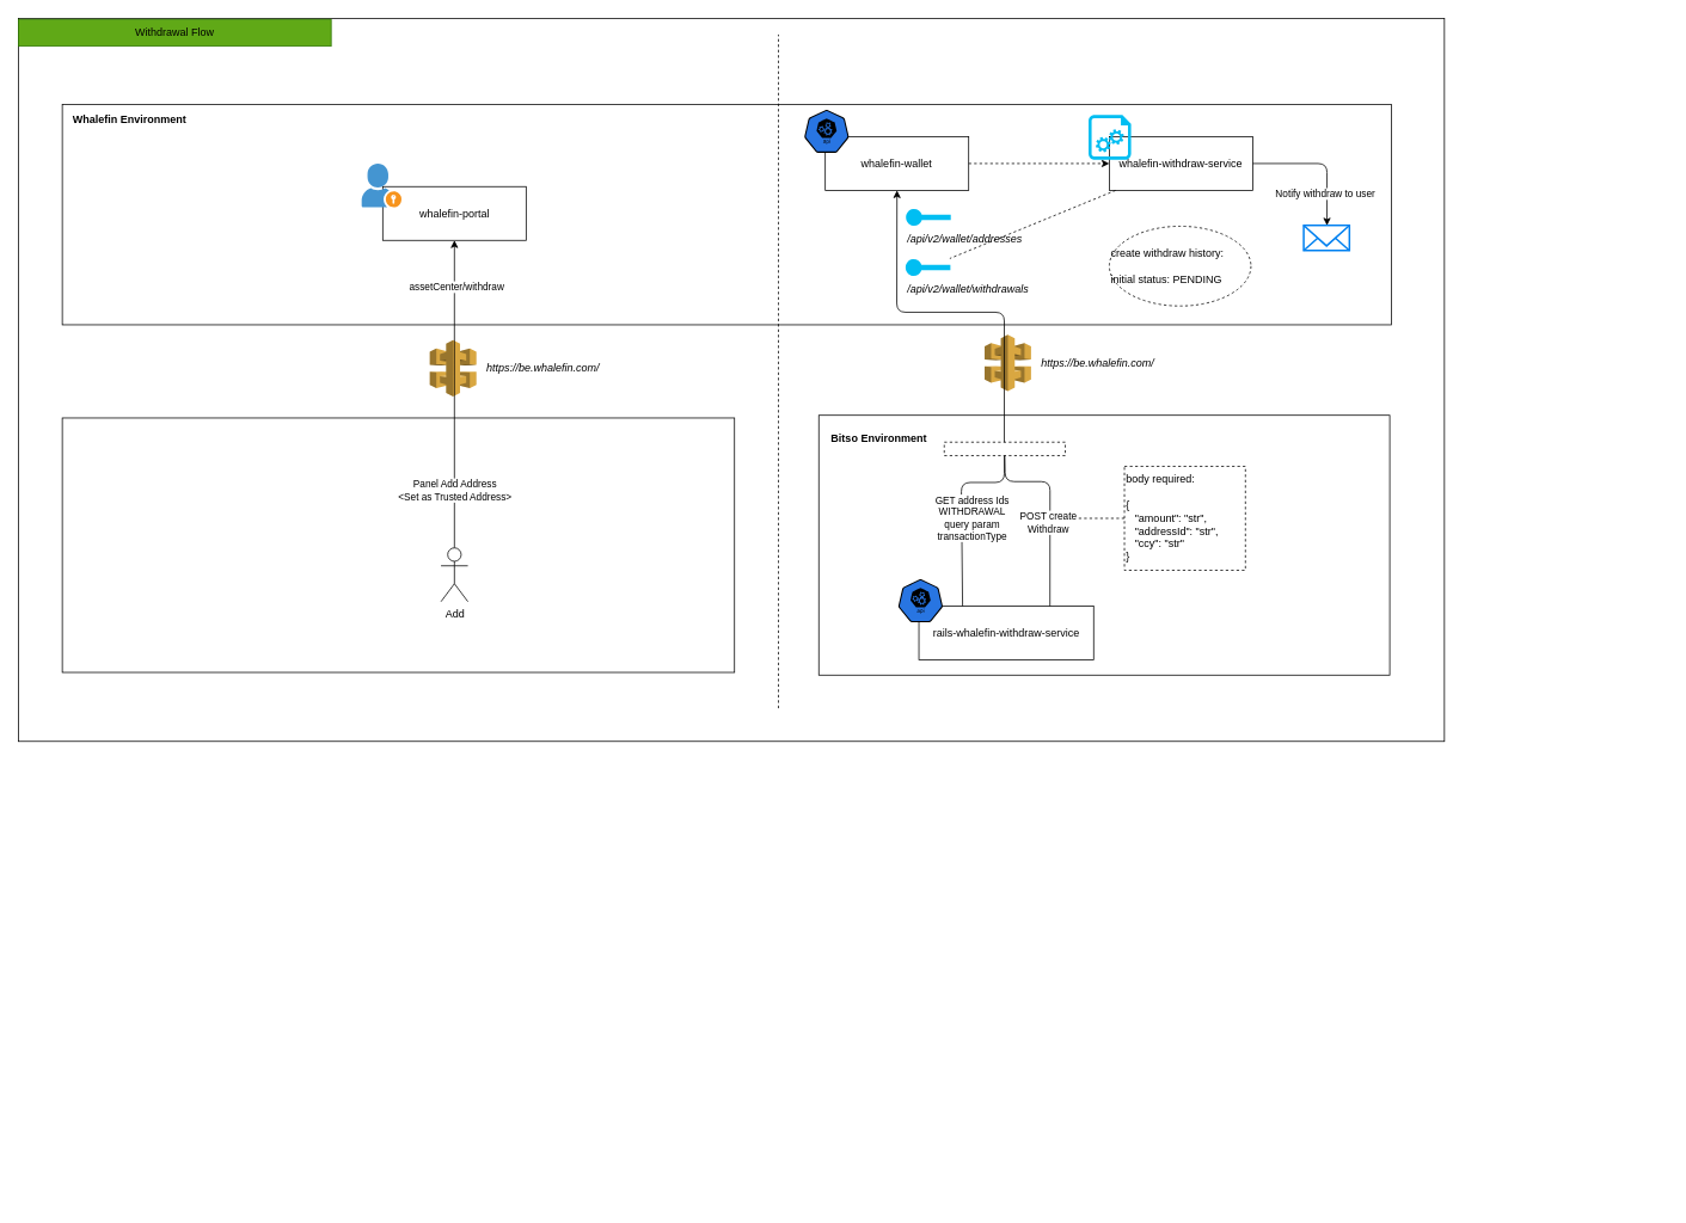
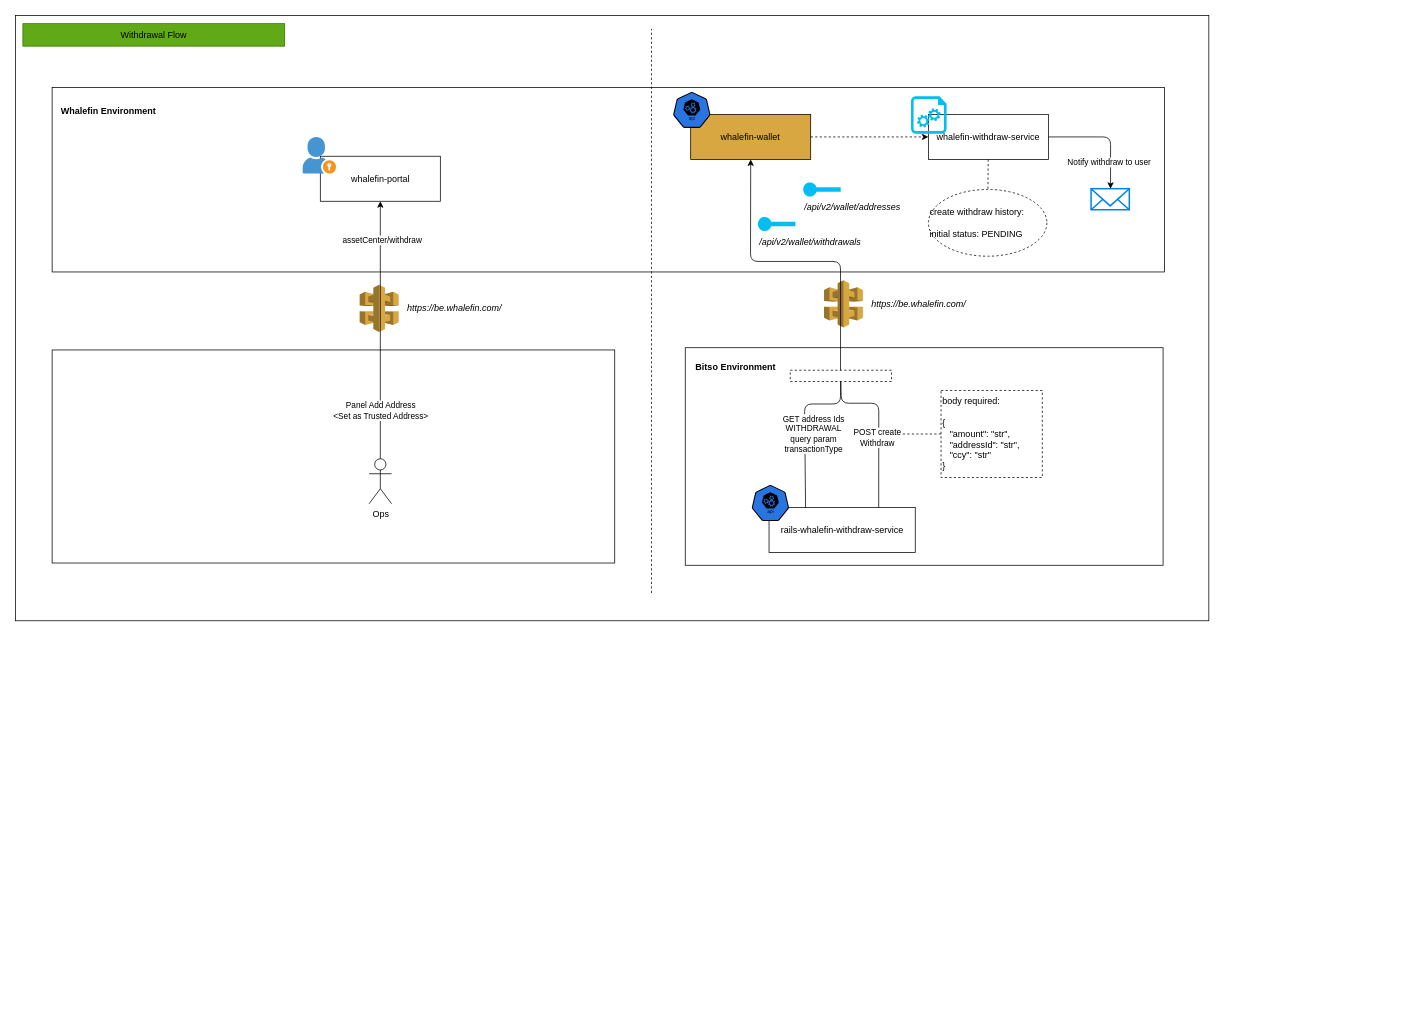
  <mxCell id="0" />
  <mxCell id="1" parent="0" />
  <mxCell id="2" value="" style="rounded=0;whiteSpace=wrap;html=1;fontColor=#000000;" vertex="1" parent="1"><mxGeometry y="20" width="1591" height="807" as="geometry" x="20" /></mxCell>
  <mxCell id="3" value="" style="rounded=0;whiteSpace=wrap;html=1;fontColor=#000000;" vertex="1" parent="1"><mxGeometry x="69" y="116" width="1483" height="246" as="geometry" /></mxCell>
- <mxCell id="4" value="Withdrawal Flow" style="text;html=1;strokeColor=#2D7600;fillColor=#60a917;align=center;verticalAlign=middle;whiteSpace=wrap;rounded=0;fontColor=#000000;" vertex="1" parent="1"><mxGeometry y="21" width="349" height="30" as="geometry" x="20" /></mxCell>
- <mxCell id="5" value="&lt;span style=&quot;font-family: &amp;#34;helvetica&amp;#34; ; font-size: 12px ; font-style: normal ; letter-spacing: normal ; text-align: center ; text-indent: 0px ; text-transform: none ; word-spacing: 0px ; display: inline ; float: none ; background-color: rgb(255 , 255 , 255)&quot;&gt;&lt;b&gt;Whalefin Environment&lt;/b&gt;&lt;/span&gt;" style="text;whiteSpace=wrap;html=1;fontColor=#000000;" vertex="1" parent="1"><mxGeometry x="78.997" y="119.001" width="137" height="28" as="geometry" /></mxCell>
+ <mxCell id="4" value="Withdrawal Flow" style="text;html=1;strokeColor=#2D7600;fillColor=#60a917;align=center;verticalAlign=middle;whiteSpace=wrap;rounded=0;fontColor=#000000;" vertex="1" parent="1"><mxGeometry x="30" y="31" width="349" height="30" as="geometry" /></mxCell>
+ <mxCell id="5" value="&lt;span style=&quot;font-family: &amp;#34;helvetica&amp;#34; ; font-size: 12px ; font-style: normal ; letter-spacing: normal ; text-align: center ; text-indent: 0px ; text-transform: none ; word-spacing: 0px ; display: inline ; float: none ; background-color: rgb(255 , 255 , 255)&quot;&gt;&lt;b&gt;Whalefin Environment&lt;/b&gt;&lt;/span&gt;" style="text;whiteSpace=wrap;html=1;fontColor=#000000;" vertex="1" parent="1"><mxGeometry x="78.997" y="134.001" width="137" height="28" as="geometry" /></mxCell>
  <mxCell id="6" value="" style="group;fontColor=#000000;" vertex="1" connectable="0" parent="1"><mxGeometry x="902.75" y="122" width="177.5" height="90" as="geometry" /></mxCell>
  <mxCell id="7" value="" style="group;fontColor=#000000;" vertex="1" connectable="0" parent="6"><mxGeometry x="-6" width="183.5" height="90" as="geometry" /></mxCell>
- <mxCell id="8" value="whalefin-wallet" style="rounded=0;whiteSpace=wrap;html=1;fontColor=#000000;" vertex="1" parent="7"><mxGeometry x="23.5" y="30" width="160" height="60" as="geometry" /></mxCell>
+ <mxCell id="8" value="whalefin-wallet" style="rounded=0;whiteSpace=wrap;html=1;fontColor=#000000;fillColor=#d9a741;" vertex="1" parent="7"><mxGeometry x="23.5" y="30" width="160" height="60" as="geometry" /></mxCell>
  <mxCell id="9" value="" style="sketch=0;html=1;dashed=0;whitespace=wrap;fillColor=#2875E2;strokeColor=#000000;points=[[0.005,0.63,0],[0.1,0.2,0],[0.9,0.2,0],[0.5,0,0],[0.995,0.63,0],[0.72,0.99,0],[0.5,1,0],[0.28,0.99,0]];shape=mxgraph.kubernetes.icon;prIcon=api;shadow=0;fontSize=12;fontColor=#000000;" vertex="1" parent="7"><mxGeometry width="50" height="48" as="geometry" /></mxCell>
  <mxCell id="10" style="edgeStyle=none;html=1;entryX=0;entryY=0.5;entryDx=0;entryDy=0;entryPerimeter=0;fontSize=10;fontColor=#000000;startArrow=none;startFill=0;endArrow=none;endFill=0;strokeColor=#000000;dashed=1;" edge="1" parent="1"><mxGeometry relative="1" as="geometry"><mxPoint x="1859" y="1343" as="sourcePoint" /></mxGeometry></mxCell>
- <mxCell id="11" value="&lt;i&gt;/api/v2/wallet/addresses&lt;/i&gt;" style="verticalLabelPosition=bottom;html=1;verticalAlign=top;align=left;strokeColor=none;fillColor=#00BEF2;shape=mxgraph.azure.service_endpoint;fontColor=#000000;" vertex="1" parent="1"><mxGeometry x="1010.25" y="232" width="50" height="20" as="geometry" /></mxCell>
+ <mxCell id="11" value="&lt;i&gt;/api/v2/wallet/addresses&lt;/i&gt;" style="verticalLabelPosition=bottom;html=1;verticalAlign=top;align=left;strokeColor=none;fillColor=#00BEF2;shape=mxgraph.azure.service_endpoint;fontColor=#000000;" vertex="1" parent="1"><mxGeometry x="1070.25" y="242" width="50" height="20" as="geometry" /></mxCell>
  <mxCell id="12" value="&lt;blockquote style=&quot;margin: 0 0 0 40px ; border: none ; padding: 0px&quot;&gt;&lt;br&gt;&lt;/blockquote&gt;" style="outlineConnect=0;dashed=0;verticalLabelPosition=bottom;verticalAlign=top;align=left;html=1;shape=mxgraph.aws3.api_gateway;fillColor=#D9A741;gradientColor=none;fontColor=#000000;" vertex="1" parent="1"><mxGeometry x="479" y="379" width="52" height="63" as="geometry" /></mxCell>
  <mxCell id="13" value="&lt;i&gt;https://be.whalefin.com/&lt;/i&gt;" style="text;html=1;strokeColor=none;fillColor=none;align=center;verticalAlign=middle;whiteSpace=wrap;rounded=0;fontColor=#000000;" vertex="1" parent="1"><mxGeometry x="535" y="395.5" width="141" height="30" as="geometry" /></mxCell>
  <mxCell id="14" value="&lt;blockquote style=&quot;margin: 0 0 0 40px ; border: none ; padding: 0px&quot;&gt;&lt;br&gt;&lt;/blockquote&gt;" style="outlineConnect=0;dashed=0;verticalLabelPosition=bottom;verticalAlign=top;align=left;html=1;shape=mxgraph.aws3.api_gateway;fillColor=#D9A741;gradientColor=none;fontColor=#000000;" vertex="1" parent="1"><mxGeometry x="1098" y="373" width="51.82" height="63" as="geometry" /></mxCell>
  <mxCell id="15" value="&lt;i&gt;https://be.whalefin.com/&lt;/i&gt;" style="text;html=1;strokeColor=none;fillColor=none;align=center;verticalAlign=middle;whiteSpace=wrap;rounded=0;fontColor=#000000;" vertex="1" parent="1"><mxGeometry x="1154" y="389.5" width="141" height="30" as="geometry" /></mxCell>
  <mxCell id="16" value="" style="group;fontColor=#000000;" vertex="1" connectable="0" parent="1"><mxGeometry x="403" y="177.75" width="183.5" height="90" as="geometry" /></mxCell>
  <mxCell id="17" value="whalefin-portal" style="rounded=0;whiteSpace=wrap;html=1;fontColor=#000000;" vertex="1" parent="16"><mxGeometry x="23.5" y="30" width="160" height="60" as="geometry" /></mxCell>
  <mxCell id="18" value="" style="shadow=0;dashed=0;html=1;strokeColor=none;fillColor=#4495D1;labelPosition=center;verticalLabelPosition=bottom;verticalAlign=top;align=center;outlineConnect=0;shape=mxgraph.veeam.portal_admin;" vertex="1" parent="16"><mxGeometry y="4.25" width="44.4" height="48.8" as="geometry" /></mxCell>
  <mxCell id="19" value="" style="rounded=0;whiteSpace=wrap;html=1;fontColor=#000000;" vertex="1" parent="1"><mxGeometry x="913" y="463" width="637" height="290" as="geometry" /></mxCell>
  <mxCell id="20" value="&lt;span style=&quot;font-family: &amp;#34;helvetica&amp;#34; ; font-size: 12px ; font-style: normal ; letter-spacing: normal ; text-align: center ; text-indent: 0px ; text-transform: none ; word-spacing: 0px ; display: inline ; float: none ; background-color: rgb(255 , 255 , 255)&quot;&gt;&lt;b&gt;Bitso Environment&lt;/b&gt;&lt;/span&gt;" style="text;whiteSpace=wrap;html=1;fontColor=#000000;" vertex="1" parent="1"><mxGeometry x="924.997" y="475.001" width="137" height="28" as="geometry" /></mxCell>
  <mxCell id="21" value="" style="rounded=0;whiteSpace=wrap;html=1;fontColor=#000000;" vertex="1" parent="1"><mxGeometry x="69" y="466" width="750" height="284" as="geometry" /></mxCell>
  <mxCell id="22" style="edgeStyle=none;html=1;entryX=0.5;entryY=1;entryDx=0;entryDy=0;" edge="1" parent="1" source="25" target="17"><mxGeometry relative="1" as="geometry" /></mxCell>
  <mxCell id="23" value="Panel Add Address&lt;br&gt;&amp;lt;Set as Trusted Address&amp;gt;" style="edgeLabel;html=1;align=center;verticalAlign=middle;resizable=0;points=[];" vertex="1" connectable="0" parent="22"><mxGeometry x="-0.325" y="-2" relative="1" as="geometry"><mxPoint x="-2" y="51" as="offset" /></mxGeometry></mxCell>
  <mxCell id="24" value="assetCenter/withdraw" style="edgeLabel;html=1;align=center;verticalAlign=middle;resizable=0;points=[];" vertex="1" connectable="0" parent="22"><mxGeometry x="0.703" y="-2" relative="1" as="geometry"><mxPoint as="offset" /></mxGeometry></mxCell>
- <mxCell id="25" value="Add" style="shape=umlActor;verticalLabelPosition=bottom;verticalAlign=top;html=1;outlineConnect=0;" vertex="1" parent="1"><mxGeometry x="491.5" y="611" width="30" height="60" as="geometry" /></mxCell>
+ <mxCell id="25" value="Ops" style="shape=umlActor;verticalLabelPosition=bottom;verticalAlign=top;html=1;outlineConnect=0;" vertex="1" parent="1"><mxGeometry x="491.5" y="611" width="30" height="60" as="geometry" /></mxCell>
  <mxCell id="26" value="" style="endArrow=none;dashed=1;html=1;strokeColor=#000000;fontColor=#000000;" edge="1" parent="1"><mxGeometry width="50" height="50" relative="1" as="geometry"><mxPoint x="868" y="790" as="sourcePoint" /><mxPoint x="868" y="38" as="targetPoint" /></mxGeometry></mxCell>
  <mxCell id="27" value="" style="group;fontColor=#000000;" vertex="1" connectable="0" parent="1"><mxGeometry x="1003.38" y="646" width="216.25" height="90" as="geometry" /></mxCell>
  <mxCell id="28" value="" style="group;fontColor=#000000;" vertex="1" connectable="0" parent="27"><mxGeometry x="-7.31" width="223.56" height="90" as="geometry" /></mxCell>
  <mxCell id="29" value="rails-whalefin-withdraw-service" style="rounded=0;whiteSpace=wrap;html=1;fontColor=#000000;" vertex="1" parent="28"><mxGeometry x="28.63" y="30" width="194.93" height="60" as="geometry" /></mxCell>
  <mxCell id="30" value="" style="sketch=0;html=1;dashed=0;whitespace=wrap;fillColor=#2875E2;strokeColor=#000000;points=[[0.005,0.63,0],[0.1,0.2,0],[0.9,0.2,0],[0.5,0,0],[0.995,0.63,0],[0.72,0.99,0],[0.5,1,0],[0.28,0.99,0]];shape=mxgraph.kubernetes.icon;prIcon=api;shadow=0;fontSize=12;fontColor=#000000;" vertex="1" parent="28"><mxGeometry width="60.915" height="48" as="geometry" /></mxCell>
  <mxCell id="31" style="edgeStyle=none;html=1;entryX=0.5;entryY=1;entryDx=0;entryDy=0;exitX=0.25;exitY=0;exitDx=0;exitDy=0;" edge="1" parent="1" source="29" target="8"><mxGeometry relative="1" as="geometry"><Array as="points"><mxPoint x="1072" y="538" /><mxPoint x="1120" y="538" /><mxPoint x="1120" y="348" /><mxPoint x="1000" y="348" /></Array></mxGeometry></mxCell>
  <mxCell id="32" value="GET address Ids&lt;br&gt;WITHDRAWAL&lt;br&gt;query param&lt;br&gt;transactionType" style="edgeLabel;html=1;align=center;verticalAlign=middle;resizable=0;points=[];" vertex="1" connectable="0" parent="31"><mxGeometry x="-0.525" y="1" relative="1" as="geometry"><mxPoint y="40" as="offset" /></mxGeometry></mxCell>
  <mxCell id="33" value="&lt;i&gt;/api/v2/wallet/withdrawals&lt;/i&gt;" style="verticalLabelPosition=bottom;html=1;verticalAlign=top;align=left;strokeColor=none;fillColor=#00BEF2;shape=mxgraph.azure.service_endpoint;fontColor=#000000;" vertex="1" parent="1"><mxGeometry x="1009.82" y="288" width="50" height="20" as="geometry" /></mxCell>
  <mxCell id="34" value="" style="rounded=0;whiteSpace=wrap;html=1;dashed=1;fontColor=#000000;align=left;" vertex="1" parent="1"><mxGeometry x="1053" y="493" width="135" height="15" as="geometry" /></mxCell>
  <mxCell id="35" style="edgeStyle=none;html=1;entryX=0.5;entryY=1;entryDx=0;entryDy=0;exitX=0.75;exitY=0;exitDx=0;exitDy=0;endArrow=none;endFill=0;" edge="1" parent="1" source="29" target="34"><mxGeometry relative="1" as="geometry"><Array as="points"><mxPoint x="1171" y="537" /><mxPoint x="1121" y="537" /></Array></mxGeometry></mxCell>
  <mxCell id="36" value="POST create &lt;br&gt;Withdraw" style="edgeLabel;html=1;align=center;verticalAlign=middle;resizable=0;points=[];" vertex="1" connectable="0" parent="35"><mxGeometry x="-0.327" y="2" relative="1" as="geometry"><mxPoint y="-20" as="offset" /></mxGeometry></mxCell>
  <mxCell id="37" value="" style="group;fontColor=#000000;" vertex="1" connectable="0" parent="1"><mxGeometry x="1219.63" y="122" width="177.5" height="90" as="geometry" /></mxCell>
  <mxCell id="38" value="" style="group;fontColor=#000000;" vertex="1" connectable="0" parent="37"><mxGeometry x="-6" width="183.5" height="90" as="geometry" /></mxCell>
  <mxCell id="39" value="whalefin-withdraw-service" style="rounded=0;whiteSpace=wrap;html=1;fontColor=#000000;" vertex="1" parent="38"><mxGeometry x="23.5" y="30" width="160" height="60" as="geometry" /></mxCell>
  <mxCell id="40" style="edgeStyle=none;html=1;entryX=0;entryY=0.5;entryDx=0;entryDy=0;endArrow=classic;endFill=1;dashed=1;" edge="1" parent="1" source="8" target="39"><mxGeometry relative="1" as="geometry" /></mxCell>
  <mxCell id="41" style="edgeStyle=none;html=1;dashed=1;endArrow=none;endFill=0;" edge="1" parent="1" source="42"><mxGeometry relative="1" as="geometry"><mxPoint x="1203" y="578" as="targetPoint" /></mxGeometry></mxCell>
  <mxCell id="42" value="body required:&amp;nbsp;&lt;br&gt;&lt;br&gt;{ &lt;br&gt;&amp;nbsp; &amp;nbsp;&quot;amount&quot;: &quot;str&quot;,&lt;br&gt;&amp;nbsp; &amp;nbsp;&quot;addressId&quot;: &quot;str&quot;,&lt;br&gt;&amp;nbsp; &amp;nbsp;&quot;ccy&quot;: &quot;str&quot;&lt;br&gt;}" style="rounded=0;whiteSpace=wrap;html=1;dashed=1;fontColor=#000000;align=left;" vertex="1" parent="1"><mxGeometry x="1254" y="520" width="135" height="116" as="geometry" /></mxCell>
  <mxCell id="43" value="" style="verticalLabelPosition=bottom;html=1;verticalAlign=top;align=center;strokeColor=none;fillColor=#00BEF2;shape=mxgraph.azure.startup_task;pointerEvents=1;labelBackgroundColor=#FFFFFF;fontColor=#000000;gradientColor=none;shadow=0;" vertex="1" parent="1"><mxGeometry x="1214" y="127.75" width="47.5" height="50" as="geometry" /></mxCell>
  <mxCell id="44" value="create withdraw history:&amp;nbsp;&lt;br&gt;&lt;br&gt;initial status: PENDING" style="ellipse;whiteSpace=wrap;html=1;dashed=1;fontColor=#000000;align=left;" vertex="1" parent="1"><mxGeometry x="1237.13" y="252" width="158" height="89" as="geometry" /></mxCell>
- <mxCell id="45" value="" style="edgeStyle=none;html=1;dashed=1;endArrow=none;endFill=0;" edge="1" parent="1" source="39" target="33"><mxGeometry relative="1" as="geometry" /></mxCell>
+ <mxCell id="45" value="" style="edgeStyle=none;html=1;dashed=1;endArrow=none;endFill=0;" edge="1" parent="1" source="39" target="44"><mxGeometry relative="1" as="geometry" /></mxCell>
  <mxCell id="46" value="" style="html=1;verticalLabelPosition=bottom;align=center;labelBackgroundColor=#ffffff;verticalAlign=top;strokeWidth=2;strokeColor=#0080F0;shadow=0;dashed=0;shape=mxgraph.ios7.icons.mail;" vertex="1" parent="1"><mxGeometry x="1454" y="251" width="51" height="28.05" as="geometry" /></mxCell>
  <mxCell id="47" style="edgeStyle=none;html=1;entryX=0.509;entryY=0.003;entryDx=0;entryDy=0;entryPerimeter=0;endArrow=classic;endFill=1;exitX=1;exitY=0.5;exitDx=0;exitDy=0;" edge="1" parent="1" source="39" target="46"><mxGeometry relative="1" as="geometry"><Array as="points"><mxPoint x="1480" y="182" /></Array></mxGeometry></mxCell>
  <mxCell id="48" value="Notify withdraw to user" style="edgeLabel;html=1;align=center;verticalAlign=middle;resizable=0;points=[];" vertex="1" connectable="0" parent="47"><mxGeometry x="0.529" y="-2" relative="1" as="geometry"><mxPoint as="offset" /></mxGeometry></mxCell>
